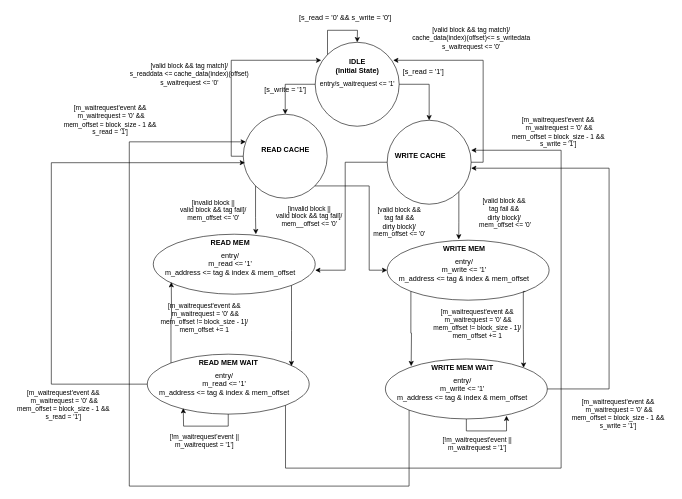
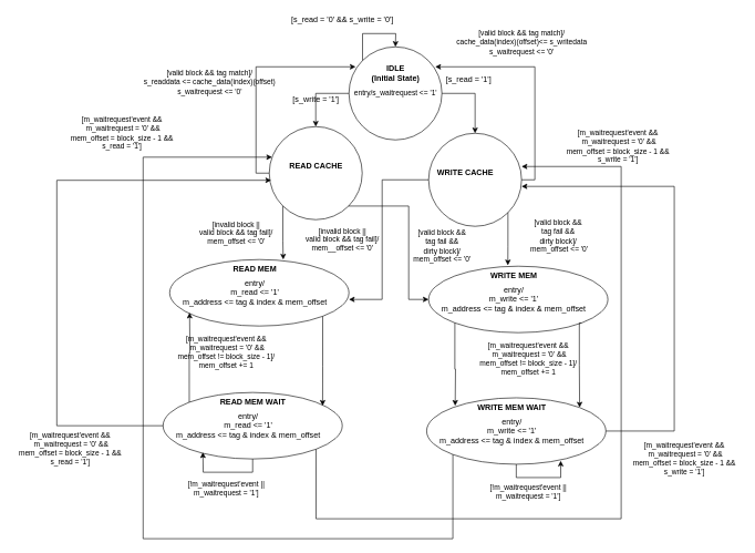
  <mxCell id="0" />
  <mxCell id="1" parent="0" />
  <mxCell id="2" value="" style="group" parent="1" vertex="1" connectable="0"><mxGeometry x="525" y="70" width="145" height="140" as="geometry" /></mxCell>
  <mxCell id="3" value="" style="ellipse;whiteSpace=wrap;html=1;aspect=fixed;" parent="2" vertex="1"><mxGeometry width="140" height="140" as="geometry" /></mxCell>
  <mxCell id="4" value="&lt;b&gt;IDLE &lt;br&gt;(Initial State)&lt;/b&gt;" style="text;html=1;align=center;verticalAlign=middle;resizable=0;points=[];autosize=1;strokeColor=none;fillColor=none;" parent="2" vertex="1"><mxGeometry x="25" y="25" width="90" height="30" as="geometry" /></mxCell>
  <mxCell id="5" value="&lt;font style=&quot;font-size: 11px&quot;&gt;entry/s_waitrequest &amp;lt;= '1'&lt;/font&gt;" style="text;html=1;align=center;verticalAlign=middle;resizable=0;points=[];autosize=1;strokeColor=none;fillColor=none;" parent="2" vertex="1"><mxGeometry y="60" width="140" height="20" as="geometry" /></mxCell>
  <mxCell id="6" value="" style="group" parent="1" vertex="1" connectable="0"><mxGeometry x="645" y="200" width="140" height="140" as="geometry" /></mxCell>
  <mxCell id="7" value="" style="ellipse;whiteSpace=wrap;html=1;aspect=fixed;" parent="6" vertex="1"><mxGeometry width="140" height="140" as="geometry" /></mxCell>
  <mxCell id="8" value="&lt;b&gt;WRITE CACHE&lt;/b&gt;" style="text;html=1;align=center;verticalAlign=middle;resizable=0;points=[];autosize=1;strokeColor=none;fillColor=none;" parent="6" vertex="1"><mxGeometry x="5" y="50" width="100" height="20" as="geometry" /></mxCell>
  <mxCell id="9" value="" style="group" parent="1" vertex="1" connectable="0"><mxGeometry x="405" y="190" width="140" height="140" as="geometry" /></mxCell>
  <mxCell id="10" value="" style="ellipse;whiteSpace=wrap;html=1;aspect=fixed;" parent="9" vertex="1"><mxGeometry width="140" height="140" as="geometry" /></mxCell>
  <mxCell id="11" value="&lt;b&gt;READ CACHE&lt;/b&gt;" style="text;html=1;align=center;verticalAlign=middle;resizable=0;points=[];autosize=1;strokeColor=none;fillColor=none;" parent="9" vertex="1"><mxGeometry x="20" y="50" width="100" height="20" as="geometry" /></mxCell>
  <mxCell id="12" style="edgeStyle=orthogonalEdgeStyle;rounded=0;orthogonalLoop=1;jettySize=auto;html=1;exitX=1;exitY=0.5;exitDx=0;exitDy=0;entryX=0.5;entryY=0;entryDx=0;entryDy=0;" parent="1" source="3" target="7" edge="1"><mxGeometry relative="1" as="geometry" /></mxCell>
  <mxCell id="13" style="edgeStyle=orthogonalEdgeStyle;rounded=0;orthogonalLoop=1;jettySize=auto;html=1;entryX=0.5;entryY=0;entryDx=0;entryDy=0;" parent="1" source="3" target="10" edge="1"><mxGeometry relative="1" as="geometry"><mxPoint x="475" y="190" as="targetPoint" /><Array as="points"><mxPoint x="475" y="140" /></Array></mxGeometry></mxCell>
  <mxCell id="14" value="[s_read = '1']" style="text;html=1;align=center;verticalAlign=middle;resizable=0;points=[];autosize=1;strokeColor=none;fillColor=none;" parent="1" vertex="1"><mxGeometry x="665" y="110" width="80" height="20" as="geometry" /></mxCell>
  <mxCell id="15" value="[s_write = '1']" style="text;html=1;align=center;verticalAlign=middle;resizable=0;points=[];autosize=1;strokeColor=none;fillColor=none;" parent="1" vertex="1"><mxGeometry x="435" y="140" width="80" height="20" as="geometry" /></mxCell>
  <mxCell id="16" style="edgeStyle=orthogonalEdgeStyle;rounded=0;orthogonalLoop=1;jettySize=auto;html=1;exitX=0;exitY=0;exitDx=0;exitDy=0;fontSize=11;" parent="1" source="3" edge="1"><mxGeometry relative="1" as="geometry"><mxPoint x="595" y="70" as="targetPoint" /></mxGeometry></mxCell>
- <mxCell id="17" value="[s_read = '0' &amp;amp;&amp;amp; s_write = '0']" style="text;html=1;align=center;verticalAlign=middle;resizable=0;points=[];autosize=1;strokeColor=none;fillColor=none;" parent="1" vertex="1"><mxGeometry x="490" y="20" width="170" height="20" as="geometry" /></mxCell>
+ <mxCell id="17" value="[s_read = '0' &amp;amp;&amp;amp; s_write = '0']" style="text;html=1;align=center;verticalAlign=middle;resizable=0;points=[];autosize=1;strokeColor=none;fillColor=none;" parent="1" vertex="1"><mxGeometry x="430" y="20" width="170" height="20" as="geometry" /></mxCell>
  <mxCell id="18" value="[invalid block || &lt;br&gt;valid block &amp;amp;&amp;amp; tag fail]/&lt;br&gt;mem_offset &amp;lt;= '0'" style="text;html=1;align=center;verticalAlign=middle;resizable=0;points=[];autosize=1;strokeColor=none;fillColor=none;fontSize=11;" parent="1" vertex="1"><mxGeometry x="290" y="330" width="130" height="40" as="geometry" /></mxCell>
  <mxCell id="19" style="edgeStyle=orthogonalEdgeStyle;rounded=0;orthogonalLoop=1;jettySize=auto;html=1;exitX=1;exitY=1;exitDx=0;exitDy=0;fontSize=11;entryX=0;entryY=0.5;entryDx=0;entryDy=0;" parent="1" source="10" edge="1"><mxGeometry relative="1" as="geometry"><mxPoint x="645" y="450" as="targetPoint" /><Array as="points"><mxPoint x="615" y="310" /><mxPoint x="615" y="450" /></Array></mxGeometry></mxCell>
  <mxCell id="20" value="[valid block &amp;amp;&amp;amp;&lt;br&gt;tag fail &amp;amp;&amp;amp;&lt;br&gt;dirty block]/&lt;br&gt;mem_offset &amp;lt;= '0'" style="text;html=1;align=center;verticalAlign=middle;resizable=0;points=[];autosize=1;strokeColor=none;fillColor=none;fontSize=11;" parent="1" vertex="1"><mxGeometry x="615" y="340" width="100" height="60" as="geometry" /></mxCell>
  <mxCell id="21" value="&lt;span style=&quot;font-size: 11px&quot;&gt;[valid block &amp;amp;&amp;amp; tag match]/&lt;br&gt;s_readdata &amp;lt;= cache_data(index)(offset)&lt;br&gt;s_waitrequest &amp;lt;= '0'&lt;br&gt;&lt;br&gt;&lt;/span&gt;" style="text;html=1;align=center;verticalAlign=middle;resizable=0;points=[];autosize=1;strokeColor=none;fillColor=none;" parent="1" vertex="1"><mxGeometry x="210" y="100" width="210" height="60" as="geometry" /></mxCell>
  <mxCell id="22" style="edgeStyle=orthogonalEdgeStyle;rounded=0;orthogonalLoop=1;jettySize=auto;html=1;exitX=0;exitY=0.5;exitDx=0;exitDy=0;fontSize=11;" parent="1" source="10" edge="1"><mxGeometry relative="1" as="geometry"><mxPoint x="535" y="100" as="targetPoint" /><Array as="points"><mxPoint x="385" y="260" /><mxPoint x="385" y="100" /></Array></mxGeometry></mxCell>
  <mxCell id="23" value="&lt;span style=&quot;font-size: 11px&quot;&gt;[valid block &amp;amp;&amp;amp; tag match]/&lt;br&gt;cache_data(index)(offset)&amp;lt;= s_writedata&lt;br&gt;s_waitrequest &amp;lt;= '0'&lt;br&gt;&lt;br&gt;&lt;/span&gt;" style="text;html=1;align=center;verticalAlign=middle;resizable=0;points=[];autosize=1;strokeColor=none;fillColor=none;" parent="1" vertex="1"><mxGeometry x="680" y="40" width="210" height="60" as="geometry" /></mxCell>
  <mxCell id="24" style="edgeStyle=orthogonalEdgeStyle;rounded=0;orthogonalLoop=1;jettySize=auto;html=1;exitX=1;exitY=0.5;exitDx=0;exitDy=0;fontSize=11;" parent="1" source="7" edge="1"><mxGeometry relative="1" as="geometry"><mxPoint x="655" y="100" as="targetPoint" /><Array as="points"><mxPoint x="805" y="270" /><mxPoint x="805" y="100" /></Array></mxGeometry></mxCell>
  <mxCell id="25" value="[valid block &amp;amp;&amp;amp;&lt;br&gt;tag fail &amp;amp;&amp;amp;&lt;br&gt;dirty block]/&lt;br&gt;&amp;nbsp;mem_offset &amp;lt;= '0'" style="text;html=1;align=center;verticalAlign=middle;resizable=0;points=[];autosize=1;strokeColor=none;fillColor=none;fontSize=11;" parent="1" vertex="1"><mxGeometry x="790" y="325" width="100" height="60" as="geometry" /></mxCell>
  <mxCell id="26" style="edgeStyle=orthogonalEdgeStyle;rounded=0;orthogonalLoop=1;jettySize=auto;html=1;exitX=0;exitY=0.5;exitDx=0;exitDy=0;fontSize=11;entryX=1;entryY=0.5;entryDx=0;entryDy=0;" parent="1" source="7" edge="1"><mxGeometry relative="1" as="geometry"><mxPoint x="525" y="450" as="targetPoint" /><Array as="points"><mxPoint x="575" y="270" /><mxPoint x="575" y="450" /></Array></mxGeometry></mxCell>
  <mxCell id="27" value="[invalid block || &lt;br&gt;valid block &amp;amp;&amp;amp; tag fail]/&lt;br&gt;mem__offset &amp;lt;= '0'" style="text;html=1;align=center;verticalAlign=middle;resizable=0;points=[];autosize=1;strokeColor=none;fillColor=none;fontSize=11;" parent="1" vertex="1"><mxGeometry x="450" y="340" width="130" height="40" as="geometry" /></mxCell>
  <mxCell id="28" value="" style="group" parent="1" vertex="1" connectable="0"><mxGeometry x="255" y="390" width="270" height="100" as="geometry" /></mxCell>
  <mxCell id="29" value="" style="ellipse;whiteSpace=wrap;html=1;fontSize=11;" parent="28" vertex="1"><mxGeometry width="270" height="100" as="geometry" /></mxCell>
  <mxCell id="30" value="entry/&lt;br&gt;m_read &amp;lt;= '1'&lt;br&gt;m_address &amp;lt;= tag &amp;amp; index &amp;amp; mem_offset" style="text;html=1;align=center;verticalAlign=middle;resizable=0;points=[];autosize=1;strokeColor=none;fillColor=none;" parent="28" vertex="1"><mxGeometry x="13" y="25" width="230" height="50" as="geometry" /></mxCell>
  <mxCell id="31" value="&lt;b&gt;READ MEM&lt;/b&gt;" style="text;html=1;align=center;verticalAlign=middle;resizable=0;points=[];autosize=1;strokeColor=none;fillColor=none;" parent="28" vertex="1"><mxGeometry x="88" y="5" width="80" height="20" as="geometry" /></mxCell>
  <mxCell id="32" style="edgeStyle=orthogonalEdgeStyle;rounded=0;orthogonalLoop=1;jettySize=auto;html=1;exitX=0;exitY=1;exitDx=0;exitDy=0;entryX=1.038;entryY=-0.25;entryDx=0;entryDy=0;entryPerimeter=0;fontSize=11;" parent="1" source="10" target="31" edge="1"><mxGeometry relative="1" as="geometry" /></mxCell>
  <mxCell id="33" value="" style="group" parent="1" vertex="1" connectable="0"><mxGeometry x="645" y="400" width="270" height="100" as="geometry" /></mxCell>
  <mxCell id="34" value="" style="ellipse;whiteSpace=wrap;html=1;fontSize=11;" parent="33" vertex="1"><mxGeometry width="270" height="100" as="geometry" /></mxCell>
  <mxCell id="35" value="entry/&lt;br&gt;m_write &amp;lt;= '1'&lt;br&gt;m_address &amp;lt;= tag &amp;amp; index &amp;amp; mem_offset" style="text;html=1;align=center;verticalAlign=middle;resizable=0;points=[];autosize=1;strokeColor=none;fillColor=none;" parent="33" vertex="1"><mxGeometry x="13" y="25" width="230" height="50" as="geometry" /></mxCell>
  <mxCell id="36" value="&lt;b&gt;WRITE MEM&lt;/b&gt;" style="text;html=1;align=center;verticalAlign=middle;resizable=0;points=[];autosize=1;strokeColor=none;fillColor=none;" parent="33" vertex="1"><mxGeometry x="83" y="5" width="90" height="20" as="geometry" /></mxCell>
  <mxCell id="37" style="edgeStyle=orthogonalEdgeStyle;rounded=0;orthogonalLoop=1;jettySize=auto;html=1;exitX=1;exitY=1;exitDx=0;exitDy=0;entryX=0.442;entryY=-0.013;entryDx=0;entryDy=0;entryPerimeter=0;fontSize=11;" parent="1" source="7" target="34" edge="1"><mxGeometry relative="1" as="geometry" /></mxCell>
  <mxCell id="38" value="" style="group" parent="1" vertex="1" connectable="0"><mxGeometry x="642" y="598" width="270" height="100" as="geometry" /></mxCell>
  <mxCell id="39" value="" style="ellipse;whiteSpace=wrap;html=1;fontSize=11;" parent="38" vertex="1"><mxGeometry width="270" height="100" as="geometry" /></mxCell>
  <mxCell id="40" value="entry/&lt;br&gt;m_write &amp;lt;= '1'&lt;br&gt;m_address &amp;lt;= tag &amp;amp; index &amp;amp; mem_offset" style="text;html=1;align=center;verticalAlign=middle;resizable=0;points=[];autosize=1;strokeColor=none;fillColor=none;" parent="38" vertex="1"><mxGeometry x="13" y="25" width="230" height="50" as="geometry" /></mxCell>
  <mxCell id="41" value="&lt;b&gt;WRITE MEM WAIT&lt;/b&gt;" style="text;html=1;align=center;verticalAlign=middle;resizable=0;points=[];autosize=1;strokeColor=none;fillColor=none;" parent="38" vertex="1"><mxGeometry x="68" y="5" width="120" height="20" as="geometry" /></mxCell>
  <mxCell id="42" style="edgeStyle=orthogonalEdgeStyle;rounded=0;orthogonalLoop=1;jettySize=auto;html=1;exitX=0.5;exitY=1;exitDx=0;exitDy=0;entryX=0.748;entryY=0.947;entryDx=0;entryDy=0;entryPerimeter=0;fontSize=11;" parent="38" source="39" target="39" edge="1"><mxGeometry relative="1" as="geometry" /></mxCell>
  <mxCell id="43" value="" style="group" parent="1" vertex="1" connectable="0"><mxGeometry x="245" y="590" width="270" height="100" as="geometry" /></mxCell>
  <mxCell id="44" value="" style="group" parent="43" vertex="1" connectable="0"><mxGeometry width="270" height="100" as="geometry" /></mxCell>
  <mxCell id="45" value="" style="ellipse;whiteSpace=wrap;html=1;fontSize=11;" parent="44" vertex="1"><mxGeometry width="270" height="100" as="geometry" /></mxCell>
  <mxCell id="46" value="entry/&lt;br&gt;m_read &amp;lt;= '1'&lt;br&gt;m_address &amp;lt;= tag &amp;amp; index &amp;amp; mem_offset" style="text;html=1;align=center;verticalAlign=middle;resizable=0;points=[];autosize=1;strokeColor=none;fillColor=none;" parent="44" vertex="1"><mxGeometry x="13" y="25" width="230" height="50" as="geometry" /></mxCell>
  <mxCell id="47" value="&lt;b&gt;READ MEM WAIT&lt;/b&gt;" style="text;html=1;align=center;verticalAlign=middle;resizable=0;points=[];autosize=1;strokeColor=none;fillColor=none;" parent="44" vertex="1"><mxGeometry x="80" y="5" width="110" height="20" as="geometry" /></mxCell>
  <mxCell id="48" style="edgeStyle=orthogonalEdgeStyle;rounded=0;orthogonalLoop=1;jettySize=auto;html=1;exitX=0.5;exitY=1;exitDx=0;exitDy=0;fontSize=11;" parent="43" source="45" edge="1"><mxGeometry relative="1" as="geometry"><mxPoint x="60" y="90" as="targetPoint" /></mxGeometry></mxCell>
  <mxCell id="49" style="edgeStyle=orthogonalEdgeStyle;rounded=0;orthogonalLoop=1;jettySize=auto;html=1;exitX=0;exitY=1;exitDx=0;exitDy=0;fontSize=11;" parent="1" source="39" target="10" edge="1"><mxGeometry relative="1" as="geometry"><mxPoint x="135" y="235.556" as="targetPoint" /><Array as="points"><mxPoint x="681" y="810" /><mxPoint x="215" y="810" /><mxPoint x="215" y="236" /></Array></mxGeometry></mxCell>
  <mxCell id="50" style="edgeStyle=orthogonalEdgeStyle;rounded=0;orthogonalLoop=1;jettySize=auto;html=1;exitX=1;exitY=1;exitDx=0;exitDy=0;fontSize=11;" parent="1" source="45" edge="1"><mxGeometry relative="1" as="geometry"><mxPoint x="785" y="250" as="targetPoint" /><Array as="points"><mxPoint x="476" y="780" /><mxPoint x="935" y="780" /><mxPoint x="935" y="250" /></Array></mxGeometry></mxCell>
  <mxCell id="51" style="edgeStyle=orthogonalEdgeStyle;rounded=0;orthogonalLoop=1;jettySize=auto;html=1;exitX=0;exitY=0.5;exitDx=0;exitDy=0;fontSize=11;entryX=0.02;entryY=0.577;entryDx=0;entryDy=0;entryPerimeter=0;" parent="1" source="45" target="10" edge="1"><mxGeometry relative="1" as="geometry"><mxPoint x="205" y="270" as="targetPoint" /><Array as="points"><mxPoint x="85" y="640" /><mxPoint x="85" y="271" /></Array></mxGeometry></mxCell>
  <mxCell id="52" style="edgeStyle=orthogonalEdgeStyle;rounded=0;orthogonalLoop=1;jettySize=auto;html=1;exitX=1;exitY=0.5;exitDx=0;exitDy=0;fontSize=11;entryX=1;entryY=0.571;entryDx=0;entryDy=0;entryPerimeter=0;" parent="1" source="39" target="7" edge="1"><mxGeometry relative="1" as="geometry"><mxPoint x="935" y="280" as="targetPoint" /><Array as="points"><mxPoint x="1015" y="648" /><mxPoint x="1015" y="280" /></Array></mxGeometry></mxCell>
  <mxCell id="53" value="[!m_waitrequest'event ||&lt;br&gt;m_waitrequest = '1']" style="text;html=1;align=center;verticalAlign=middle;resizable=0;points=[];autosize=1;strokeColor=none;fillColor=none;fontSize=11;" parent="1" vertex="1"><mxGeometry x="730" y="725" width="130" height="30" as="geometry" /></mxCell>
  <mxCell id="54" value="[!m_waitrequest'event ||&lt;br&gt;m_waitrequest = '1']" style="text;html=1;align=center;verticalAlign=middle;resizable=0;points=[];autosize=1;strokeColor=none;fillColor=none;fontSize=11;" parent="1" vertex="1"><mxGeometry x="275" y="720" width="130" height="30" as="geometry" /></mxCell>
  <mxCell id="55" value="[m_waitrequest'event &amp;amp;&amp;amp;&lt;br&gt;&amp;nbsp;m_waitrequest = '0' &amp;amp;&amp;amp;&lt;br&gt;mem_offset = block_size - 1 &amp;amp;&amp;amp;&lt;br&gt;s_write = '1']" style="text;html=1;align=center;verticalAlign=middle;resizable=0;points=[];autosize=1;strokeColor=none;fillColor=none;fontSize=11;" parent="1" vertex="1"><mxGeometry x="845" y="190" width="170" height="60" as="geometry" /></mxCell>
  <mxCell id="56" value="[m_waitrequest'event &amp;amp;&amp;amp;&lt;br&gt;&amp;nbsp;m_waitrequest = '0' &amp;amp;&amp;amp;&lt;br&gt;mem_offset = block_size - 1 &amp;amp;&amp;amp;&lt;br&gt;s_write = '1']" style="text;html=1;align=center;verticalAlign=middle;resizable=0;points=[];autosize=1;strokeColor=none;fillColor=none;fontSize=11;" parent="1" vertex="1"><mxGeometry x="945" y="660" width="170" height="60" as="geometry" /></mxCell>
  <mxCell id="57" value="[m_waitrequest'event &amp;amp;&amp;amp;&lt;br&gt;&amp;nbsp;m_waitrequest = '0' &amp;amp;&amp;amp;&lt;br&gt;mem_offset = block_size - 1 &amp;amp;&amp;amp;&lt;br&gt;s_read = '1']" style="text;html=1;align=center;verticalAlign=middle;resizable=0;points=[];autosize=1;strokeColor=none;fillColor=none;fontSize=11;" parent="1" vertex="1"><mxGeometry x="98" y="170" width="170" height="60" as="geometry" /></mxCell>
  <mxCell id="58" value="[m_waitrequest'event &amp;amp;&amp;amp;&lt;br&gt;&amp;nbsp;m_waitrequest = '0' &amp;amp;&amp;amp;&lt;br&gt;mem_offset = block_size - 1 &amp;amp;&amp;amp;&lt;br&gt;s_read = '1']" style="text;html=1;align=center;verticalAlign=middle;resizable=0;points=[];autosize=1;strokeColor=none;fillColor=none;fontSize=11;" parent="1" vertex="1"><mxGeometry x="20" y="645" width="170" height="60" as="geometry" /></mxCell>
  <mxCell id="59" value="[m_waitrequest'event &amp;amp;&amp;amp;&lt;br&gt;&amp;nbsp;m_waitrequest = '0' &amp;amp;&amp;amp;&lt;br&gt;mem_offset != block_size - 1]/&lt;br&gt;mem_offset += 1" style="text;html=1;align=center;verticalAlign=middle;resizable=0;points=[];autosize=1;strokeColor=none;fillColor=none;fontSize=11;" parent="1" vertex="1"><mxGeometry x="715" y="510" width="160" height="60" as="geometry" /></mxCell>
  <mxCell id="60" value="[m_waitrequest'event &amp;amp;&amp;amp;&lt;br&gt;&amp;nbsp;m_waitrequest = '0' &amp;amp;&amp;amp;&lt;br&gt;mem_offset != block_size - 1]/&lt;br&gt;mem_offset += 1" style="text;html=1;align=center;verticalAlign=middle;resizable=0;points=[];autosize=1;strokeColor=none;fillColor=none;fontSize=11;" parent="1" vertex="1"><mxGeometry x="260" y="500" width="160" height="60" as="geometry" /></mxCell>
  <mxCell id="61" style="edgeStyle=orthogonalEdgeStyle;rounded=0;orthogonalLoop=1;jettySize=auto;html=1;exitX=0;exitY=0;exitDx=0;exitDy=0;fontSize=11;" parent="1" source="45" edge="1"><mxGeometry relative="1" as="geometry"><mxPoint x="285" y="470" as="targetPoint" /></mxGeometry></mxCell>
  <mxCell id="62" style="edgeStyle=orthogonalEdgeStyle;rounded=0;orthogonalLoop=1;jettySize=auto;html=1;exitX=1;exitY=1;exitDx=0;exitDy=0;fontSize=11;" parent="1" source="29" edge="1"><mxGeometry relative="1" as="geometry"><mxPoint x="485.333" y="610" as="targetPoint" /></mxGeometry></mxCell>
  <mxCell id="63" style="edgeStyle=orthogonalEdgeStyle;rounded=0;orthogonalLoop=1;jettySize=auto;html=1;exitX=0;exitY=1;exitDx=0;exitDy=0;fontSize=11;" parent="1" source="34" edge="1"><mxGeometry relative="1" as="geometry"><mxPoint x="685" y="610" as="targetPoint" /></mxGeometry></mxCell>
  <mxCell id="64" style="edgeStyle=orthogonalEdgeStyle;rounded=0;orthogonalLoop=1;jettySize=auto;html=1;exitX=1;exitY=1;exitDx=0;exitDy=0;entryX=1;entryY=0;entryDx=0;entryDy=0;fontSize=11;" parent="1" source="34" target="39" edge="1"><mxGeometry relative="1" as="geometry"><Array as="points"><mxPoint x="872" y="485" /><mxPoint x="872" y="549" /></Array></mxGeometry></mxCell>
